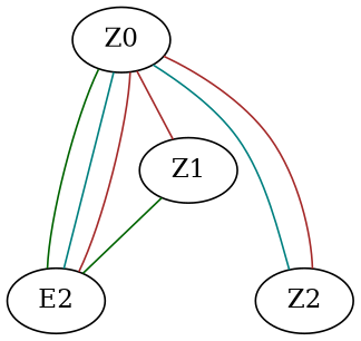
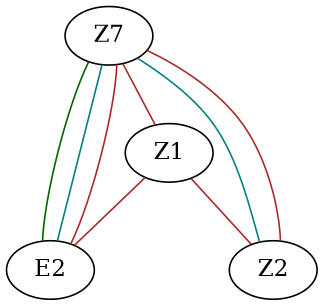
  graph {
    edge [color=brown]
-   Z0
+   Z0 [label=Z7]
    E2
    Z2
    Z1
    Z0 -- E2 [color=darkgreen]
    Z0 -- E2 [color=teal]
    Z0 -- E2
    Z0 -- Z2 [color=teal]
    Z0 -- Z2
    Z0 -- Z1
-   Z1 -- E2 [color=darkgreen]
+   Z1 -- E2
+   Z1 -- Z2
  }
